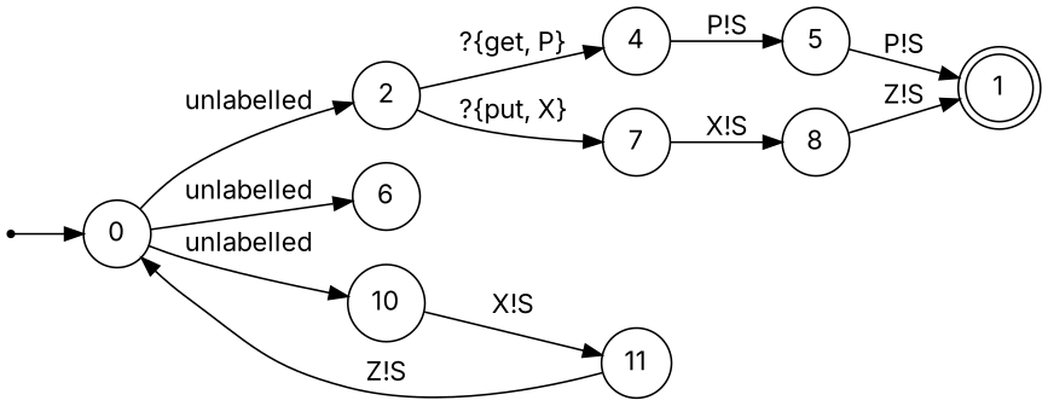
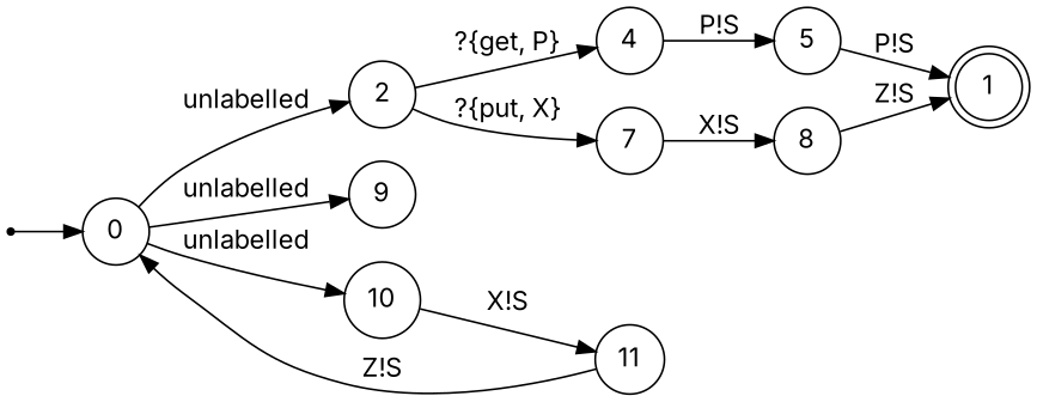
  digraph {
    fontname=Inter
    rankdir=LR
    node [fontname=Inter shape=circle]
    edge [fontname=Inter]
    1 [shape=doublecircle]
    START [shape=point]
    0
    2
-   9 [label=6]
+   9
    10
    4
    7
    11
    5
    8
    START -> 0
    0 -> 2 [label=unlabelled]
    0 -> 9 [label=unlabelled]
    0 -> 10 [label=unlabelled]
    2 -> 4 [label="?{get, P}"]
    2 -> 7 [label="?{put, X}"]
    10 -> 11 [label="X!S"]
    4 -> 5 [label="P!S"]
    7 -> 8 [label="X!S"]
    11 -> 0 [label="Z!S"]
    5 -> 1 [label="P!S"]
    8 -> 1 [label="Z!S"]
  }
